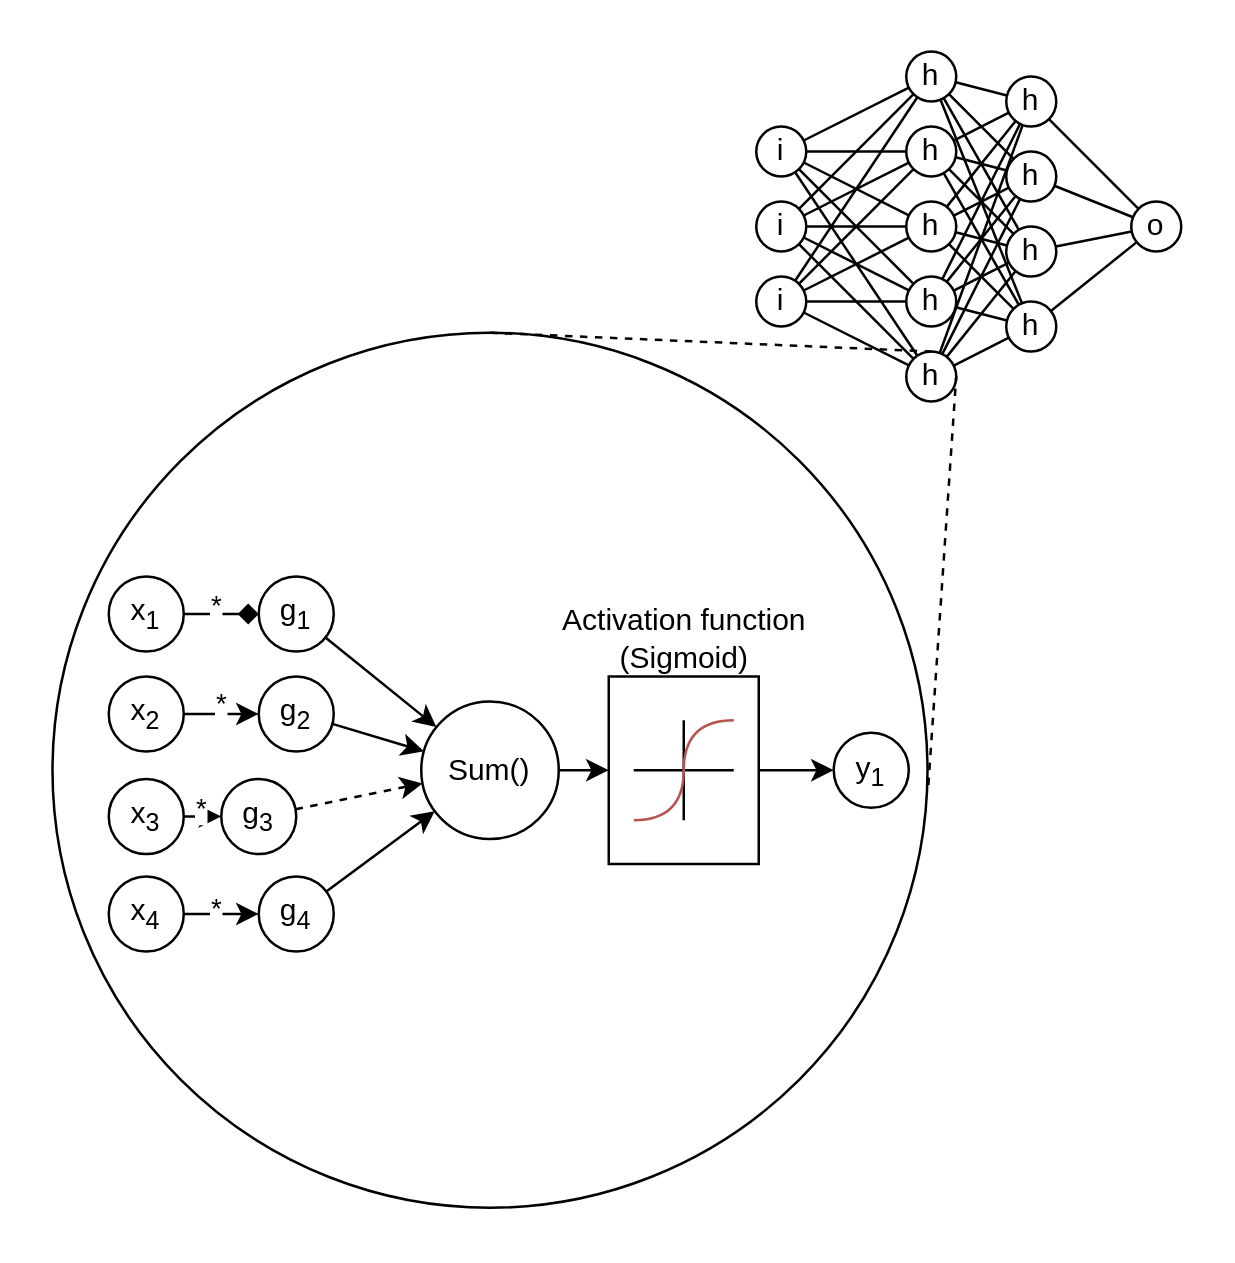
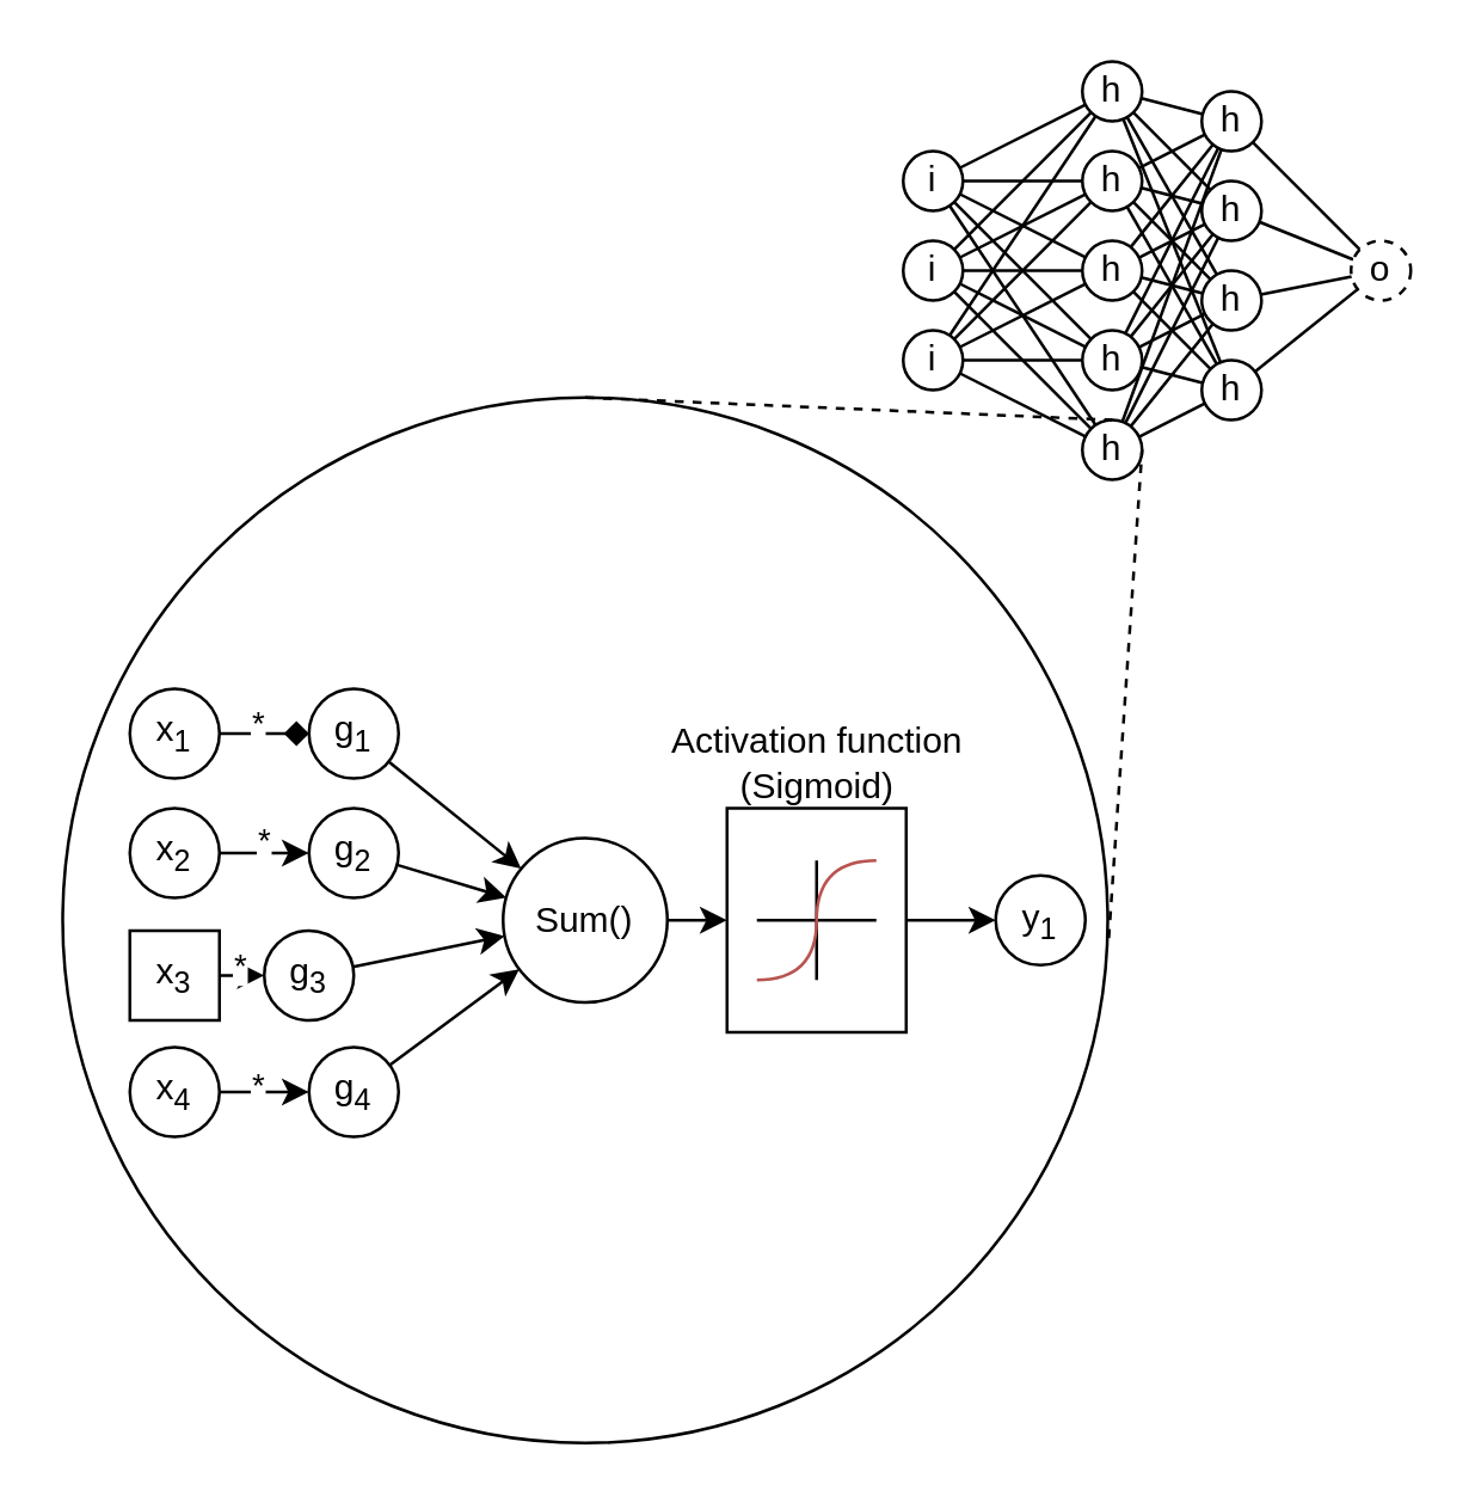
  <mxCell id="0" />
  <mxCell id="1" parent="0" />
  <mxCell id="2" value="" style="ellipse;whiteSpace=wrap;html=1;aspect=fixed;" vertex="1" parent="1"><mxGeometry x="20.5" y="132.5" width="350" height="350" as="geometry" /></mxCell>
  <mxCell id="3" style="edgeStyle=none;rounded=0;orthogonalLoop=1;jettySize=auto;html=1;" edge="1" parent="1" source="4" target="23"><mxGeometry relative="1" as="geometry" /></mxCell>
  <mxCell id="4" value="" style="rounded=0;whiteSpace=wrap;html=1;" vertex="1" parent="1"><mxGeometry x="243" y="270" width="60" height="75" as="geometry" /></mxCell>
  <mxCell id="5" value="" style="endArrow=none;html=1;rounded=0;strokeWidth=1;" edge="1" parent="1"><mxGeometry width="50" height="50" relative="1" as="geometry"><mxPoint x="253" y="307.5" as="sourcePoint" /><mxPoint x="293" y="307.5" as="targetPoint" /></mxGeometry></mxCell>
  <mxCell id="6" value="" style="endArrow=none;html=1;rounded=0;strokeWidth=1;" edge="1" parent="1"><mxGeometry width="50" height="50" relative="1" as="geometry"><mxPoint x="273" y="327.5" as="sourcePoint" /><mxPoint x="273" y="287.5" as="targetPoint" /></mxGeometry></mxCell>
  <mxCell id="7" style="edgeStyle=none;rounded=0;orthogonalLoop=1;jettySize=auto;html=1;endArrow=diamond;" edge="1" parent="1" source="9" target="25"><mxGeometry relative="1" as="geometry" /></mxCell>
  <mxCell id="8" value="*" style="edgeLabel;html=1;align=center;verticalAlign=middle;resizable=0;points=[];" vertex="1" connectable="0" parent="7"><mxGeometry x="-0.2" relative="1" as="geometry"><mxPoint y="-4" as="offset" /></mxGeometry></mxCell>
  <mxCell id="9" value="x&lt;sub&gt;1&lt;/sub&gt;" style="ellipse;whiteSpace=wrap;html=1;aspect=fixed;" vertex="1" parent="1"><mxGeometry x="43" y="230" width="30" height="30" as="geometry" /></mxCell>
  <mxCell id="10" style="edgeStyle=none;rounded=0;orthogonalLoop=1;jettySize=auto;html=1;" edge="1" parent="1" source="12" target="27"><mxGeometry relative="1" as="geometry" /></mxCell>
  <mxCell id="11" value="*" style="edgeLabel;html=1;align=center;verticalAlign=middle;resizable=0;points=[];" vertex="1" connectable="0" parent="10"><mxGeometry x="-0.093" y="1" relative="1" as="geometry"><mxPoint y="-4" as="offset" /></mxGeometry></mxCell>
  <mxCell id="12" value="x&lt;sub&gt;2&lt;/sub&gt;" style="ellipse;whiteSpace=wrap;html=1;aspect=fixed;" vertex="1" parent="1"><mxGeometry x="43" y="270" width="30" height="30" as="geometry" /></mxCell>
  <mxCell id="13" style="edgeStyle=none;rounded=0;orthogonalLoop=1;jettySize=auto;html=1;" edge="1" parent="1" source="15" target="29"><mxGeometry relative="1" as="geometry" /></mxCell>
  <mxCell id="14" value="*" style="edgeLabel;html=1;align=center;verticalAlign=middle;resizable=0;points=[];" vertex="1" connectable="0" parent="13"><mxGeometry x="-0.147" relative="1" as="geometry"><mxPoint y="-4" as="offset" /></mxGeometry></mxCell>
- <mxCell id="15" value="x&lt;sub&gt;3&lt;/sub&gt;" style="ellipse;whiteSpace=wrap;html=1;aspect=fixed;" vertex="1" parent="1"><mxGeometry x="43" y="311" width="30" height="30" as="geometry" /></mxCell>
+ <mxCell id="15" value="x&lt;sub&gt;3&lt;/sub&gt;" style="whiteSpace=wrap;html=1;aspect=fixed;rounded=0;" vertex="1" parent="1"><mxGeometry x="43" y="311" width="30" height="30" as="geometry" /></mxCell>
  <mxCell id="16" style="edgeStyle=none;rounded=0;orthogonalLoop=1;jettySize=auto;html=1;" edge="1" parent="1" source="18" target="31"><mxGeometry relative="1" as="geometry" /></mxCell>
  <mxCell id="17" value="*" style="edgeLabel;html=1;align=center;verticalAlign=middle;resizable=0;points=[];" vertex="1" connectable="0" parent="16"><mxGeometry x="-0.2" y="-1" relative="1" as="geometry"><mxPoint y="-4" as="offset" /></mxGeometry></mxCell>
  <mxCell id="18" value="x&lt;sub&gt;4&lt;/sub&gt;" style="ellipse;whiteSpace=wrap;html=1;aspect=fixed;" vertex="1" parent="1"><mxGeometry x="43" y="350" width="30" height="30" as="geometry" /></mxCell>
  <mxCell id="19" style="edgeStyle=none;rounded=0;orthogonalLoop=1;jettySize=auto;html=1;" edge="1" parent="1" source="20" target="4"><mxGeometry relative="1" as="geometry" /></mxCell>
  <mxCell id="20" value="Sum()" style="ellipse;whiteSpace=wrap;html=1;aspect=fixed;" vertex="1" parent="1"><mxGeometry x="168" y="280" width="55" height="55" as="geometry" /></mxCell>
  <mxCell id="21" value="&lt;div&gt;Activation function&lt;/div&gt;&lt;div&gt;(Sigmoid)&lt;/div&gt;" style="text;html=1;align=center;verticalAlign=middle;resizable=0;points=[];autosize=1;strokeColor=none;fillColor=none;" vertex="1" parent="1"><mxGeometry x="213" y="235" width="120" height="40" as="geometry" /></mxCell>
  <mxCell id="22" value="" style="endArrow=none;html=1;rounded=0;fillColor=#f8cecc;strokeColor=#b85450;edgeStyle=orthogonalEdgeStyle;curved=1;" edge="1" parent="1"><mxGeometry width="50" height="50" relative="1" as="geometry"><mxPoint x="253" y="327.5" as="sourcePoint" /><mxPoint x="293" y="287.5" as="targetPoint" /><Array as="points"><mxPoint x="273" y="327.5" /><mxPoint x="273" y="287.5" /></Array></mxGeometry></mxCell>
  <mxCell id="23" value="y&lt;sub&gt;1&lt;/sub&gt;" style="ellipse;whiteSpace=wrap;html=1;aspect=fixed;" vertex="1" parent="1"><mxGeometry x="333" y="292.5" width="30" height="30" as="geometry" /></mxCell>
  <mxCell id="24" style="edgeStyle=none;rounded=0;orthogonalLoop=1;jettySize=auto;html=1;" edge="1" parent="1" source="25" target="20"><mxGeometry relative="1" as="geometry" /></mxCell>
  <mxCell id="25" value="g&lt;sub&gt;1&lt;/sub&gt;" style="ellipse;whiteSpace=wrap;html=1;aspect=fixed;" vertex="1" parent="1"><mxGeometry x="103" y="230" width="30" height="30" as="geometry" /></mxCell>
  <mxCell id="26" style="edgeStyle=none;rounded=0;orthogonalLoop=1;jettySize=auto;html=1;" edge="1" parent="1" source="27" target="20"><mxGeometry relative="1" as="geometry" /></mxCell>
  <mxCell id="27" value="g&lt;sub&gt;2&lt;/sub&gt;" style="ellipse;whiteSpace=wrap;html=1;aspect=fixed;" vertex="1" parent="1"><mxGeometry x="103" y="270" width="30" height="30" as="geometry" /></mxCell>
- <mxCell id="28" style="edgeStyle=none;rounded=0;orthogonalLoop=1;jettySize=auto;html=1;dashed=1;" edge="1" parent="1" source="29" target="20"><mxGeometry relative="1" as="geometry" /></mxCell>
+ <mxCell id="28" style="edgeStyle=none;rounded=0;orthogonalLoop=1;jettySize=auto;html=1;" edge="1" parent="1" source="29" target="20"><mxGeometry relative="1" as="geometry" /></mxCell>
  <mxCell id="29" value="g&lt;sub&gt;3&lt;/sub&gt;" style="ellipse;whiteSpace=wrap;html=1;aspect=fixed;" vertex="1" parent="1"><mxGeometry x="88" y="311" width="30" height="30" as="geometry" /></mxCell>
  <mxCell id="30" style="edgeStyle=none;rounded=0;orthogonalLoop=1;jettySize=auto;html=1;" edge="1" parent="1" source="31" target="20"><mxGeometry relative="1" as="geometry" /></mxCell>
  <mxCell id="31" value="g&lt;sub&gt;4&lt;/sub&gt;" style="ellipse;whiteSpace=wrap;html=1;aspect=fixed;" vertex="1" parent="1"><mxGeometry x="103" y="350" width="30" height="30" as="geometry" /></mxCell>
  <mxCell id="32" style="edgeStyle=none;rounded=0;orthogonalLoop=1;jettySize=auto;html=1;endArrow=none;endFill=0;" edge="1" parent="1" source="37" target="69"><mxGeometry relative="1" as="geometry" /></mxCell>
  <mxCell id="33" style="edgeStyle=none;rounded=0;orthogonalLoop=1;jettySize=auto;html=1;endArrow=none;endFill=0;" edge="1" parent="1" source="37" target="64"><mxGeometry relative="1" as="geometry" /></mxCell>
  <mxCell id="34" style="edgeStyle=none;rounded=0;orthogonalLoop=1;jettySize=auto;html=1;endArrow=none;endFill=0;" edge="1" parent="1" source="37" target="59"><mxGeometry relative="1" as="geometry" /></mxCell>
  <mxCell id="35" style="edgeStyle=none;rounded=0;orthogonalLoop=1;jettySize=auto;html=1;endArrow=none;endFill=0;" edge="1" parent="1" source="37" target="54"><mxGeometry relative="1" as="geometry" /></mxCell>
  <mxCell id="36" style="edgeStyle=none;rounded=0;orthogonalLoop=1;jettySize=auto;html=1;endArrow=none;endFill=0;" edge="1" parent="1" source="37" target="74"><mxGeometry relative="1" as="geometry" /></mxCell>
  <mxCell id="37" value="i" style="ellipse;whiteSpace=wrap;html=1;aspect=fixed;" vertex="1" parent="1"><mxGeometry x="302" y="50" width="20" height="20" as="geometry" /></mxCell>
  <mxCell id="38" style="edgeStyle=none;rounded=0;orthogonalLoop=1;jettySize=auto;html=1;entryX=0;entryY=1;entryDx=0;entryDy=0;endArrow=none;endFill=0;" edge="1" parent="1" source="43" target="69"><mxGeometry relative="1" as="geometry" /></mxCell>
  <mxCell id="39" style="edgeStyle=none;rounded=0;orthogonalLoop=1;jettySize=auto;html=1;endArrow=none;endFill=0;" edge="1" parent="1" source="43" target="64"><mxGeometry relative="1" as="geometry" /></mxCell>
  <mxCell id="40" style="edgeStyle=none;rounded=0;orthogonalLoop=1;jettySize=auto;html=1;endArrow=none;endFill=0;" edge="1" parent="1" source="43" target="59"><mxGeometry relative="1" as="geometry" /></mxCell>
  <mxCell id="41" style="edgeStyle=none;rounded=0;orthogonalLoop=1;jettySize=auto;html=1;endArrow=none;endFill=0;" edge="1" parent="1" source="43" target="54"><mxGeometry relative="1" as="geometry" /></mxCell>
  <mxCell id="42" style="edgeStyle=none;rounded=0;orthogonalLoop=1;jettySize=auto;html=1;endArrow=none;endFill=0;" edge="1" parent="1" source="43" target="74"><mxGeometry relative="1" as="geometry" /></mxCell>
  <mxCell id="43" value="i" style="ellipse;whiteSpace=wrap;html=1;aspect=fixed;" vertex="1" parent="1"><mxGeometry x="302" y="80" width="20" height="20" as="geometry" /></mxCell>
  <mxCell id="44" style="edgeStyle=none;rounded=0;orthogonalLoop=1;jettySize=auto;html=1;endArrow=none;endFill=0;" edge="1" parent="1" source="49" target="69"><mxGeometry relative="1" as="geometry" /></mxCell>
  <mxCell id="45" style="edgeStyle=none;rounded=0;orthogonalLoop=1;jettySize=auto;html=1;endArrow=none;endFill=0;" edge="1" parent="1" source="49" target="64"><mxGeometry relative="1" as="geometry" /></mxCell>
  <mxCell id="46" style="edgeStyle=none;rounded=0;orthogonalLoop=1;jettySize=auto;html=1;endArrow=none;endFill=0;" edge="1" parent="1" source="49" target="59"><mxGeometry relative="1" as="geometry" /></mxCell>
  <mxCell id="47" style="edgeStyle=none;rounded=0;orthogonalLoop=1;jettySize=auto;html=1;endArrow=none;endFill=0;" edge="1" parent="1" source="49" target="54"><mxGeometry relative="1" as="geometry" /></mxCell>
  <mxCell id="48" style="edgeStyle=none;rounded=0;orthogonalLoop=1;jettySize=auto;html=1;endArrow=none;endFill=0;" edge="1" parent="1" source="49" target="74"><mxGeometry relative="1" as="geometry" /></mxCell>
  <mxCell id="49" value="i" style="ellipse;whiteSpace=wrap;html=1;aspect=fixed;" vertex="1" parent="1"><mxGeometry x="302" y="110" width="20" height="20" as="geometry" /></mxCell>
  <mxCell id="50" style="edgeStyle=none;rounded=0;orthogonalLoop=1;jettySize=auto;html=1;endArrow=none;endFill=0;" edge="1" parent="1" source="54" target="82"><mxGeometry relative="1" as="geometry" /></mxCell>
  <mxCell id="51" style="edgeStyle=none;rounded=0;orthogonalLoop=1;jettySize=auto;html=1;endArrow=none;endFill=0;" edge="1" parent="1" source="54" target="80"><mxGeometry relative="1" as="geometry" /></mxCell>
  <mxCell id="52" style="edgeStyle=none;rounded=0;orthogonalLoop=1;jettySize=auto;html=1;endArrow=none;endFill=0;" edge="1" parent="1" source="54" target="78"><mxGeometry relative="1" as="geometry" /></mxCell>
  <mxCell id="53" style="edgeStyle=none;rounded=0;orthogonalLoop=1;jettySize=auto;html=1;endArrow=none;endFill=0;" edge="1" parent="1" source="54" target="76"><mxGeometry relative="1" as="geometry" /></mxCell>
  <mxCell id="54" value="h" style="ellipse;whiteSpace=wrap;html=1;aspect=fixed;" vertex="1" parent="1"><mxGeometry x="362" y="110" width="20" height="20" as="geometry" /></mxCell>
  <mxCell id="55" style="edgeStyle=none;rounded=0;orthogonalLoop=1;jettySize=auto;html=1;endArrow=none;endFill=0;" edge="1" parent="1" source="59" target="82"><mxGeometry relative="1" as="geometry" /></mxCell>
  <mxCell id="56" style="edgeStyle=none;rounded=0;orthogonalLoop=1;jettySize=auto;html=1;endArrow=none;endFill=0;" edge="1" parent="1" source="59" target="80"><mxGeometry relative="1" as="geometry" /></mxCell>
  <mxCell id="57" style="edgeStyle=none;rounded=0;orthogonalLoop=1;jettySize=auto;html=1;endArrow=none;endFill=0;" edge="1" parent="1" source="59" target="78"><mxGeometry relative="1" as="geometry" /></mxCell>
  <mxCell id="58" style="edgeStyle=none;rounded=0;orthogonalLoop=1;jettySize=auto;html=1;endArrow=none;endFill=0;" edge="1" parent="1" source="59" target="76"><mxGeometry relative="1" as="geometry" /></mxCell>
  <mxCell id="59" value="h" style="ellipse;whiteSpace=wrap;html=1;aspect=fixed;" vertex="1" parent="1"><mxGeometry x="362" y="80" width="20" height="20" as="geometry" /></mxCell>
  <mxCell id="60" style="edgeStyle=none;rounded=0;orthogonalLoop=1;jettySize=auto;html=1;endArrow=none;endFill=0;" edge="1" parent="1" source="64" target="82"><mxGeometry relative="1" as="geometry" /></mxCell>
  <mxCell id="61" style="edgeStyle=none;rounded=0;orthogonalLoop=1;jettySize=auto;html=1;endArrow=none;endFill=0;" edge="1" parent="1" source="64" target="80"><mxGeometry relative="1" as="geometry" /></mxCell>
  <mxCell id="62" style="edgeStyle=none;rounded=0;orthogonalLoop=1;jettySize=auto;html=1;endArrow=none;endFill=0;" edge="1" parent="1" source="64" target="78"><mxGeometry relative="1" as="geometry" /></mxCell>
  <mxCell id="63" style="edgeStyle=none;rounded=0;orthogonalLoop=1;jettySize=auto;html=1;endArrow=none;endFill=0;" edge="1" parent="1" source="64" target="76"><mxGeometry relative="1" as="geometry" /></mxCell>
  <mxCell id="64" value="h" style="ellipse;whiteSpace=wrap;html=1;aspect=fixed;" vertex="1" parent="1"><mxGeometry x="362" y="50" width="20" height="20" as="geometry" /></mxCell>
  <mxCell id="65" style="edgeStyle=none;rounded=0;orthogonalLoop=1;jettySize=auto;html=1;endArrow=none;endFill=0;" edge="1" parent="1" source="69" target="82"><mxGeometry relative="1" as="geometry" /></mxCell>
  <mxCell id="66" style="edgeStyle=none;rounded=0;orthogonalLoop=1;jettySize=auto;html=1;endArrow=none;endFill=0;" edge="1" parent="1" source="69" target="80"><mxGeometry relative="1" as="geometry" /></mxCell>
  <mxCell id="67" style="edgeStyle=none;rounded=0;orthogonalLoop=1;jettySize=auto;html=1;endArrow=none;endFill=0;" edge="1" parent="1" source="69" target="78"><mxGeometry relative="1" as="geometry" /></mxCell>
  <mxCell id="68" style="edgeStyle=none;rounded=0;orthogonalLoop=1;jettySize=auto;html=1;endArrow=none;endFill=0;" edge="1" parent="1" source="69" target="76"><mxGeometry relative="1" as="geometry" /></mxCell>
  <mxCell id="69" value="h" style="ellipse;whiteSpace=wrap;html=1;aspect=fixed;" vertex="1" parent="1"><mxGeometry x="362" y="20" width="20" height="20" as="geometry" /></mxCell>
  <mxCell id="70" style="edgeStyle=none;rounded=0;orthogonalLoop=1;jettySize=auto;html=1;endArrow=none;endFill=0;" edge="1" parent="1" source="74" target="82"><mxGeometry relative="1" as="geometry" /></mxCell>
  <mxCell id="71" style="edgeStyle=none;rounded=0;orthogonalLoop=1;jettySize=auto;html=1;endArrow=none;endFill=0;" edge="1" parent="1" source="74" target="80"><mxGeometry relative="1" as="geometry" /></mxCell>
  <mxCell id="72" style="edgeStyle=none;rounded=0;orthogonalLoop=1;jettySize=auto;html=1;endArrow=none;endFill=0;" edge="1" parent="1" source="74" target="78"><mxGeometry relative="1" as="geometry" /></mxCell>
  <mxCell id="73" style="edgeStyle=none;rounded=0;orthogonalLoop=1;jettySize=auto;html=1;endArrow=none;endFill=0;" edge="1" parent="1" source="74" target="76"><mxGeometry relative="1" as="geometry" /></mxCell>
  <mxCell id="74" value="h" style="ellipse;whiteSpace=wrap;html=1;aspect=fixed;" vertex="1" parent="1"><mxGeometry x="362" y="140" width="20" height="20" as="geometry" /></mxCell>
  <mxCell id="75" style="edgeStyle=none;rounded=0;orthogonalLoop=1;jettySize=auto;html=1;endArrow=none;endFill=0;" edge="1" parent="1" source="76" target="83"><mxGeometry relative="1" as="geometry" /></mxCell>
  <mxCell id="76" value="h" style="ellipse;whiteSpace=wrap;html=1;aspect=fixed;" vertex="1" parent="1"><mxGeometry x="402" y="120" width="20" height="20" as="geometry" /></mxCell>
  <mxCell id="77" style="edgeStyle=none;rounded=0;orthogonalLoop=1;jettySize=auto;html=1;endArrow=none;endFill=0;" edge="1" parent="1" source="78" target="83"><mxGeometry relative="1" as="geometry" /></mxCell>
  <mxCell id="78" value="h" style="ellipse;whiteSpace=wrap;html=1;aspect=fixed;" vertex="1" parent="1"><mxGeometry x="402" y="90" width="20" height="20" as="geometry" /></mxCell>
  <mxCell id="79" style="edgeStyle=none;rounded=0;orthogonalLoop=1;jettySize=auto;html=1;endArrow=none;endFill=0;" edge="1" parent="1" source="80" target="83"><mxGeometry relative="1" as="geometry" /></mxCell>
  <mxCell id="80" value="h" style="ellipse;whiteSpace=wrap;html=1;aspect=fixed;" vertex="1" parent="1"><mxGeometry x="402" y="60" width="20" height="20" as="geometry" /></mxCell>
  <mxCell id="81" style="edgeStyle=none;rounded=0;orthogonalLoop=1;jettySize=auto;html=1;endArrow=none;endFill=0;" edge="1" parent="1" source="82" target="83"><mxGeometry relative="1" as="geometry" /></mxCell>
  <mxCell id="82" value="h" style="ellipse;whiteSpace=wrap;html=1;aspect=fixed;" vertex="1" parent="1"><mxGeometry x="402" y="30" width="20" height="20" as="geometry" /></mxCell>
- <mxCell id="83" value="o" style="ellipse;whiteSpace=wrap;html=1;aspect=fixed;" vertex="1" parent="1"><mxGeometry x="452" y="80" width="20" height="20" as="geometry" /></mxCell>
+ <mxCell id="83" value="o" style="ellipse;whiteSpace=wrap;html=1;aspect=fixed;dashed=1;" vertex="1" parent="1"><mxGeometry x="452" y="80" width="20" height="20" as="geometry" /></mxCell>
  <mxCell id="84" value="" style="endArrow=none;html=1;rounded=0;dashed=1;exitX=0.5;exitY=0;exitDx=0;exitDy=0;entryX=0.5;entryY=0;entryDx=0;entryDy=0;" edge="1" parent="1" source="2" target="74"><mxGeometry width="50" height="50" relative="1" as="geometry"><mxPoint x="313" y="200" as="sourcePoint" /><mxPoint x="363" y="150" as="targetPoint" /></mxGeometry></mxCell>
  <mxCell id="85" value="" style="endArrow=none;html=1;rounded=0;dashed=1;exitX=1.001;exitY=0.517;exitDx=0;exitDy=0;entryX=1;entryY=0.5;entryDx=0;entryDy=0;exitPerimeter=0;" edge="1" parent="1" source="2" target="74"><mxGeometry width="50" height="50" relative="1" as="geometry"><mxPoint x="296" y="200" as="sourcePoint" /><mxPoint x="472" y="207" as="targetPoint" /></mxGeometry></mxCell>
